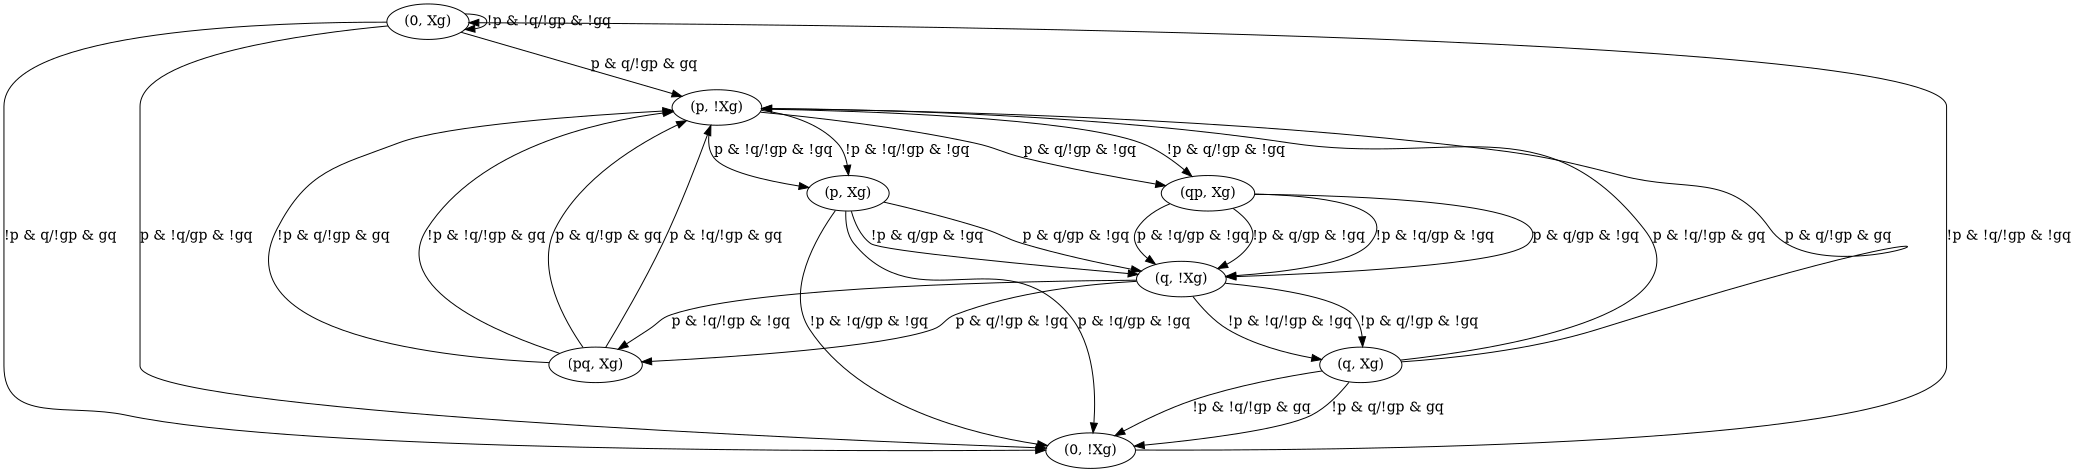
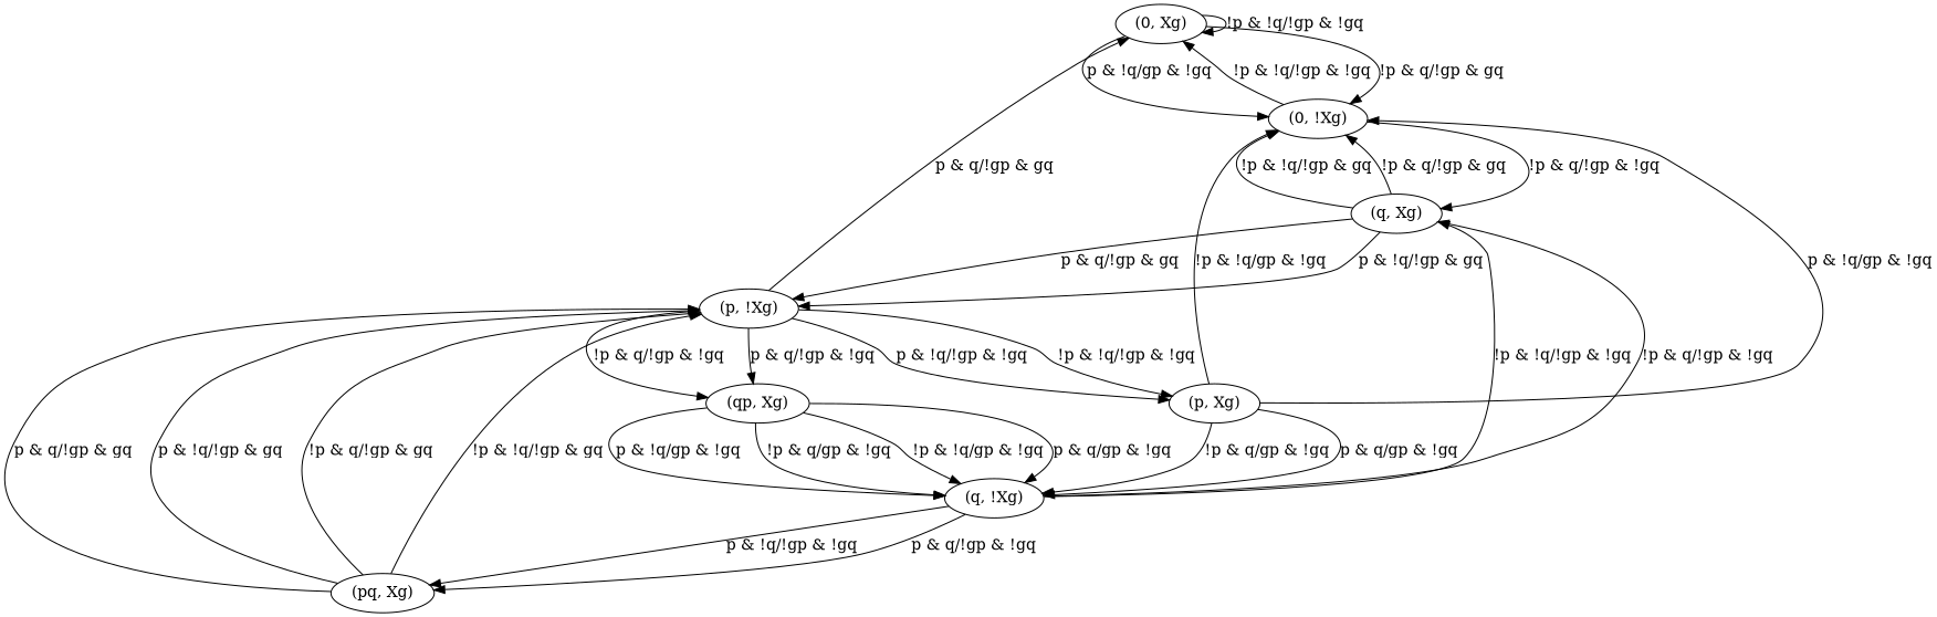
  digraph {
    n1 [label="(0, Xg)"]
    n2 [label="(0, !Xg)"]
    n3 [label="(p, !Xg)"]
    n4 [label="(q, Xg)"]
    n5 [label="(p, Xg)"]
    n6 [label="(qp, Xg)"]
    n7 [label="(q, !Xg)"]
    n8 [label="(pq, Xg)"]
    n1 -> n1 [label="!p & !q/!gp & !gq"]
    n1 -> n2 [label="!p & q/!gp & gq"]
    n1 -> n2 [label="p & !q/gp & !gq"]
-   n1 -> n3 [label="p & q/!gp & gq"]
+   n3 -> n1 [label="p & q/!gp & gq"]
    n2 -> n1 [label="!p & !q/!gp & !gq"]
+   n2 -> n4 [label="!p & q/!gp & !gq"]
    n3 -> n5 [label="!p & !q/!gp & !gq"]
    n3 -> n5 [label="p & !q/!gp & !gq"]
    n3 -> n6 [label="!p & q/!gp & !gq"]
    n3 -> n6 [label="p & q/!gp & !gq"]
    n4 -> n2 [label="!p & !q/!gp & gq"]
    n4 -> n2 [label="!p & q/!gp & gq"]
    n4 -> n3 [label="p & !q/!gp & gq"]
    n4 -> n3 [label="p & q/!gp & gq"]
    n5 -> n2 [label="!p & !q/gp & !gq"]
    n5 -> n2 [label="p & !q/gp & !gq"]
    n5 -> n7 [label="!p & q/gp & !gq"]
    n5 -> n7 [label="p & q/gp & !gq"]
    n6 -> n7 [label="p & q/gp & !gq"]
    n6 -> n7 [label="p & !q/gp & !gq"]
    n6 -> n7 [label="!p & q/gp & !gq"]
    n6 -> n7 [label="!p & !q/gp & !gq"]
    n7 -> n4 [label="!p & !q/!gp & !gq"]
    n7 -> n4 [label="!p & q/!gp & !gq"]
    n7 -> n8 [label="p & !q/!gp & !gq"]
    n7 -> n8 [label="p & q/!gp & !gq"]
    n8 -> n3 [label="p & q/!gp & gq"]
    n8 -> n3 [label="p & !q/!gp & gq"]
    n8 -> n3 [label="!p & q/!gp & gq"]
    n8 -> n3 [label="!p & !q/!gp & gq"]
  }
